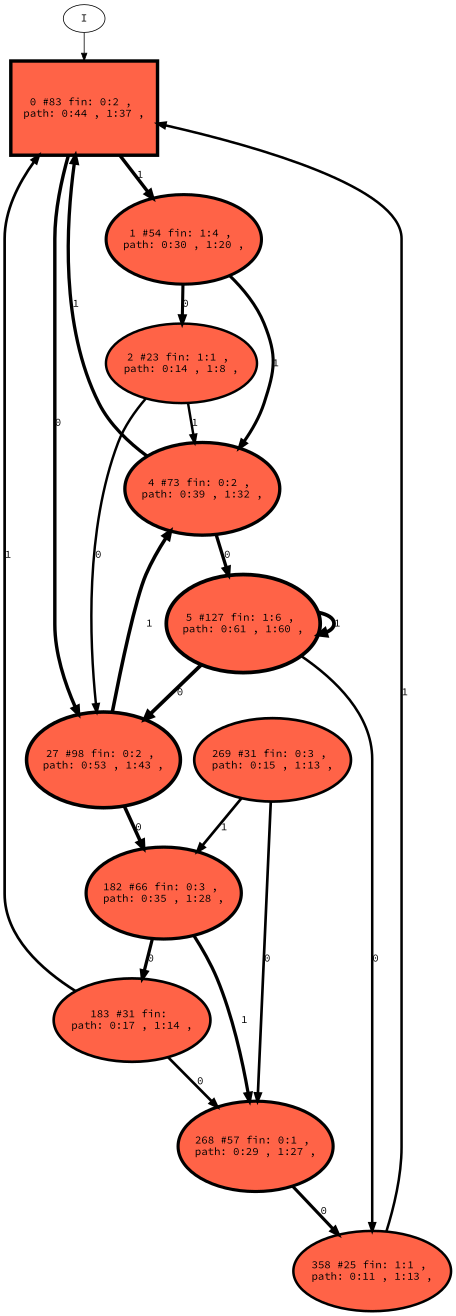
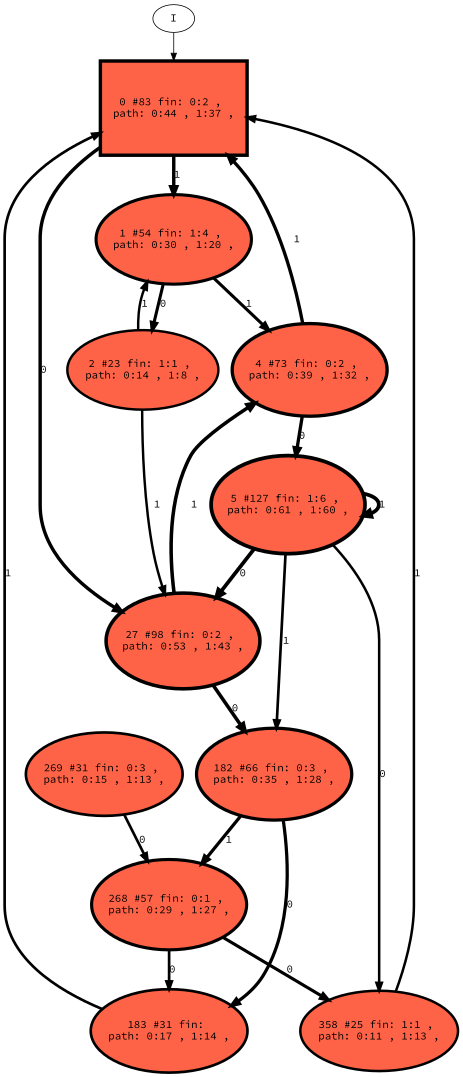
  digraph {
    fontname="Source Code Pro"
    node [fillcolor=tomato fontname="Source Code Pro" penwidth=3.46574 style=filled]
    edge [fontname="Source Code Pro" penwidth=3.46574]
    n1 [height=1.69209 label="0 #83 fin: 0:2 , \n path: 0:44 , 1:37 , " penwidth=4.43082 shape=box width=1.69209]
    n2 [height=1.6109 label="1 #54 fin: 1:4 , \n path: 0:30 , 1:20 , " penwidth=4.00733 width=1.6109]
    n3 [height=1.72189 label="27 #98 fin: 0:2 , \n path: 0:53 , 1:43 , " penwidth=4.59512 width=1.72189]
    n4 [height=1.66847 label="4 #73 fin: 0:2 , \n path: 0:39 , 1:32 , " penwidth=4.30407 width=1.66847]
    n5 [height=1.42985 label="2 #23 fin: 1:1 , \n path: 0:14 , 1:8 , " penwidth=3.17805 width=1.42985]
    n6 [height=1.64956 label="182 #66 fin: 0:3 , \n path: 0:35 , 1:28 , " penwidth=4.20469 width=1.64956]
    I [fillcolor="" penwidth="" style=""]
    n8 [height=1.76679 label="5 #127 fin: 1:6 , \n path: 0:61 , 1:60 , " penwidth=4.85203 width=1.76679]
    n9 [height=1.62145 label="268 #57 fin: 0:1 , \n path: 0:29 , 1:27 , " penwidth=4.06044 width=1.62145]
    n10 [height=1.49643 label="183 #31 fin: \n path: 0:17 , 1:14 , " width=1.49643]
    n11 [height=1.44882 label="358 #25 fin: 1:1 , \n path: 0:11 , 1:13 , " penwidth=3.2581 width=1.44882]
    n12 [height=1.49643 label="269 #31 fin: 0:3 , \n path: 0:15 , 1:13 , " width=1.49643]
    n1 -> n2 [label="1 " penwidth=4.43082]
    n1 -> n3 [label="0 " penwidth=4.43082]
    n2 -> n4 [label="1 " penwidth=4.00733]
    n2 -> n5 [label="0 " penwidth=4.00733]
    n3 -> n4 [label="1 " penwidth=4.59512]
    n3 -> n6 [label="0 " penwidth=4.59512]
    n4 -> n1 [label="1 " penwidth=4.30407]
    n4 -> n8 [label="0 " penwidth=4.30407]
-   n5 -> n4 [label="1 " penwidth=3.17805]
-   n5 -> n3 [label="0 " penwidth=3.17805]
+   n5 -> n2 [label="1 " penwidth=3.17805]
+   n5 -> n3 [label="1 " penwidth=3.17805]
    n6 -> n9 [label="1 " penwidth=4.20469]
    n6 -> n10 [label="0 " penwidth=4.20469]
    I -> n1 [penwidth=""]
    n8 -> n3 [label="0 " penwidth=4.85203]
    n8 -> n8 [label="1 " penwidth=4.85203]
    n8 -> n11 [label="0 " penwidth=3.2581]
    n9 -> n11 [label="0 " penwidth=4.06044]
    n10 -> n1 [label="1 "]
-   n10 -> n9 [label="0 "]
+   n9 -> n10 [label="0 "]
    n11 -> n1 [label="1 " penwidth=3.2581]
-   n12 -> n6 [label="1 "]
+   n8 -> n6 [label="1 "]
    n12 -> n9 [label="0 "]
  }
